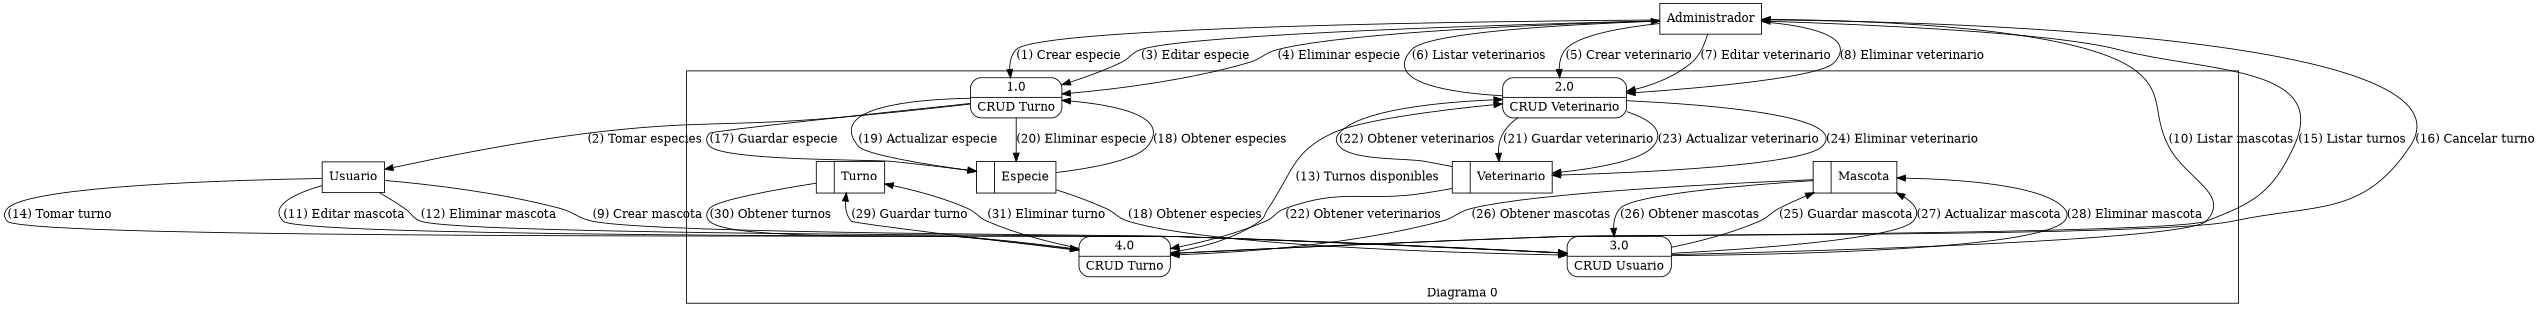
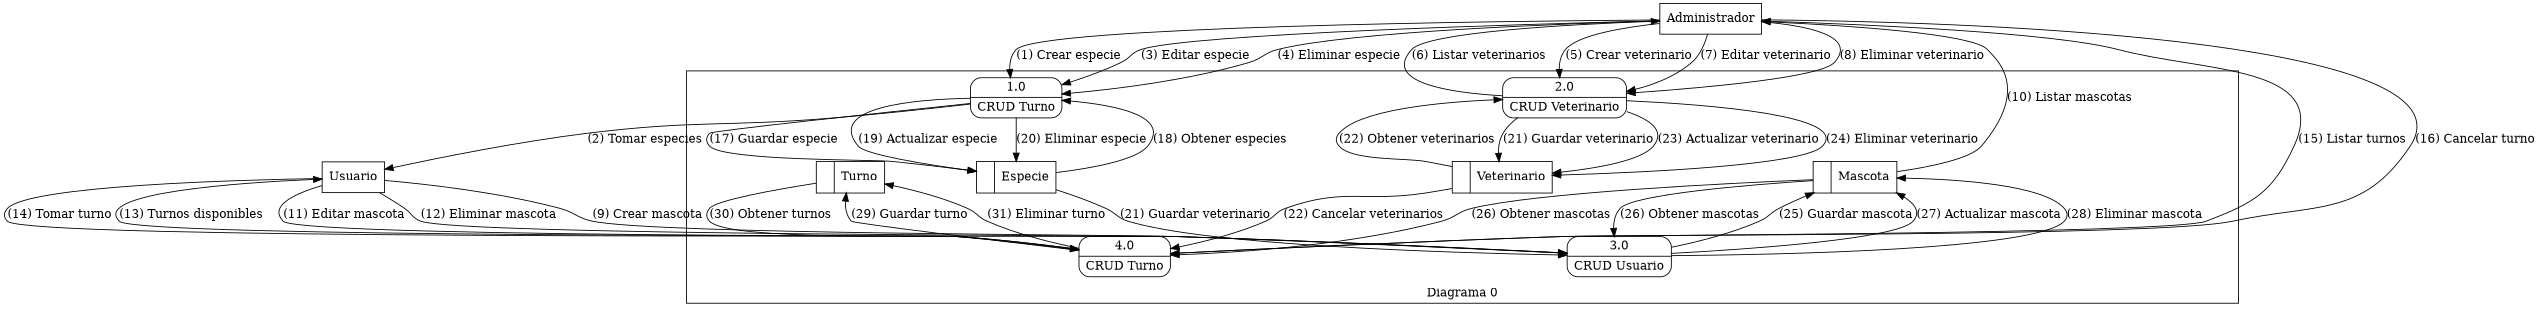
  digraph {
    node [shape=Mrecord]
    n1 [label="{<f0>1.0|<f1>CRUD Turno}"]
    n2 [label="{<f0>2.0|<f1>CRUD Veterinario}"]
    l1 [shape=point style=invis]
    n4 [label="<f0> |<f1> Especie" shape=record]
    n5 [label="<f0> |<f1> Veterinario" shape=record]
    n6 [label="<f0> |<f1> Mascota" shape=record]
    n7 [label="<f0> |<f1> Turno" shape=record]
    l2 [shape=point style=invis]
    n9 [label="{<f0>3.0|<f1>CRUD Usuario}"]
    n10 [label="{<f0>4.0|<f1>CRUD Turno}"]
    l3 [shape=point style=invis]
    n12 [label=Administrador shape=box]
    n13 [label=Usuario shape=box]
    subgraph cluster_1 {
      label="Diagrama 0"
      labelloc=b
      subgraph sub_2 {
        label="Diagrama 0"
        labelloc=b
        rank=same
        n1
        n2
        l1
      }
      subgraph sub_3 {
        label="Diagrama 0"
        labelloc=b
        rank=same
        n4
        n5
        n6
        n7
        l2
      }
      subgraph sub_4 {
        label="Diagrama 0"
        labelloc=b
        rank=same
        n9
        n10
        l3
      }
    }
    subgraph sub_5 {
      n12
      n13
    }
    n1 -> n4 [label="(17) Guardar especie"]
    n1 -> n4 [label="(19) Actualizar especie"]
    n1 -> n4 [label="(20) Eliminar especie"]
    n1 -> n13 [label="(2) Tomar especies"]
    n2 -> n5 [label="(21) Guardar veterinario"]
    n2 -> n5 [label="(23) Actualizar veterinario"]
    n2 -> n5 [label="(24) Eliminar veterinario"]
    n2 -> n12 [label="(6) Listar veterinarios"]
    n4 -> n1 [label="(18) Obtener especies"]
-   n4 -> n9 [label="(18) Obtener especies"]
+   n4 -> n9 [label="(21) Guardar veterinario"]
    n5 -> n2 [label="(22) Obtener veterinarios"]
-   n5 -> n10 [label="(22) Obtener veterinarios"]
+   n5 -> n10 [label="(22) Cancelar veterinarios"]
    n6 -> n9 [label="(26) Obtener mascotas"]
    n6 -> n10 [label="(26) Obtener mascotas"]
    n7 -> n10 [label="(30) Obtener turnos"]
    n9 -> n6 [label="(25) Guardar mascota"]
    n9 -> n6 [label="(27) Actualizar mascota"]
    n9 -> n6 [label="(28) Eliminar mascota"]
-   n9 -> n12 [label="(10) Listar mascotas"]
+   n6 -> n12 [label="(10) Listar mascotas"]
    n10 -> n7 [label="(29) Guardar turno"]
    n10 -> n7 [label="(31) Eliminar turno"]
    n10 -> n12 [label="(15) Listar turnos"]
-   n10 -> n2 [label="(13) Turnos disponibles"]
+   n10 -> n13 [label="(13) Turnos disponibles"]
    n12 -> n1 [label="(1) Crear especie"]
    n12 -> n1 [label="(3) Editar especie"]
    n12 -> n1 [label="(4) Eliminar especie"]
    n12 -> n2 [label="(5) Crear veterinario"]
    n12 -> n2 [label="(7) Editar veterinario"]
    n12 -> n2 [label="(8) Eliminar veterinario"]
    n12 -> n10 [label="(16) Cancelar turno"]
    n13 -> n9 [label="(9) Crear mascota"]
    n13 -> n9 [label="(11) Editar mascota"]
    n13 -> n9 [label="(12) Eliminar mascota"]
    n13 -> n10 [label="(14) Tomar turno"]
  }
